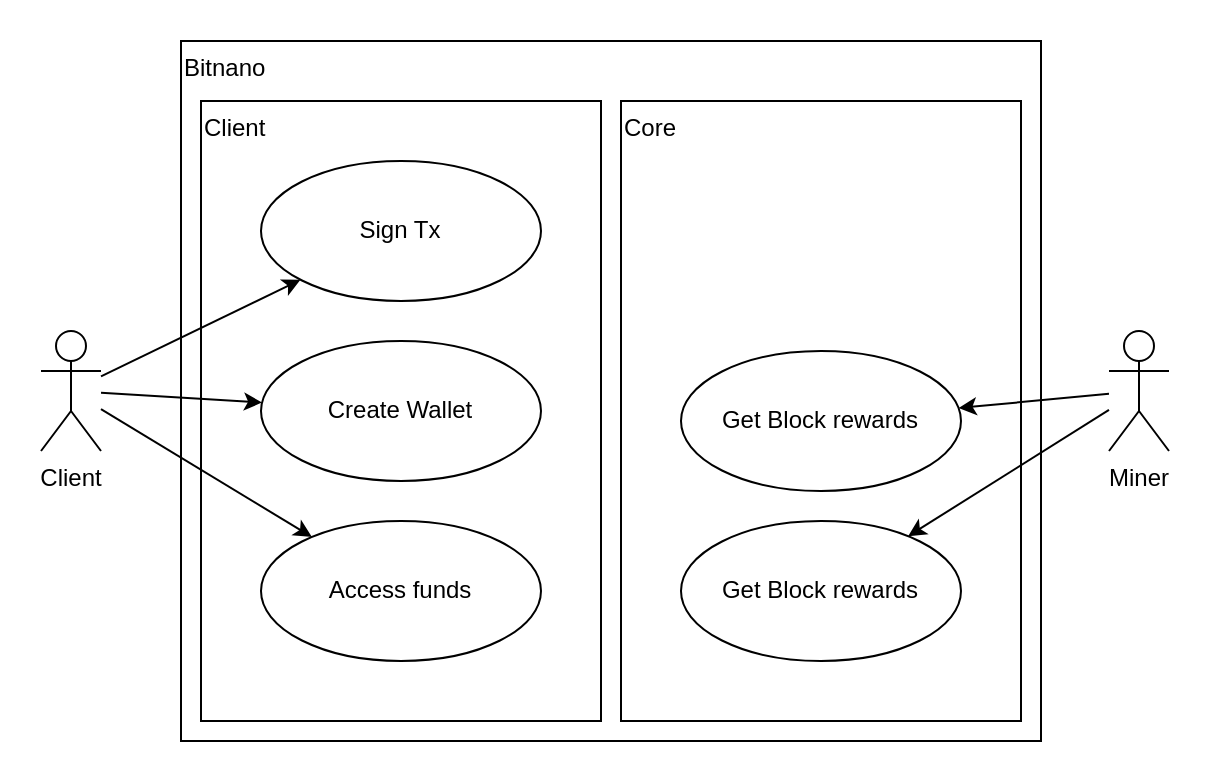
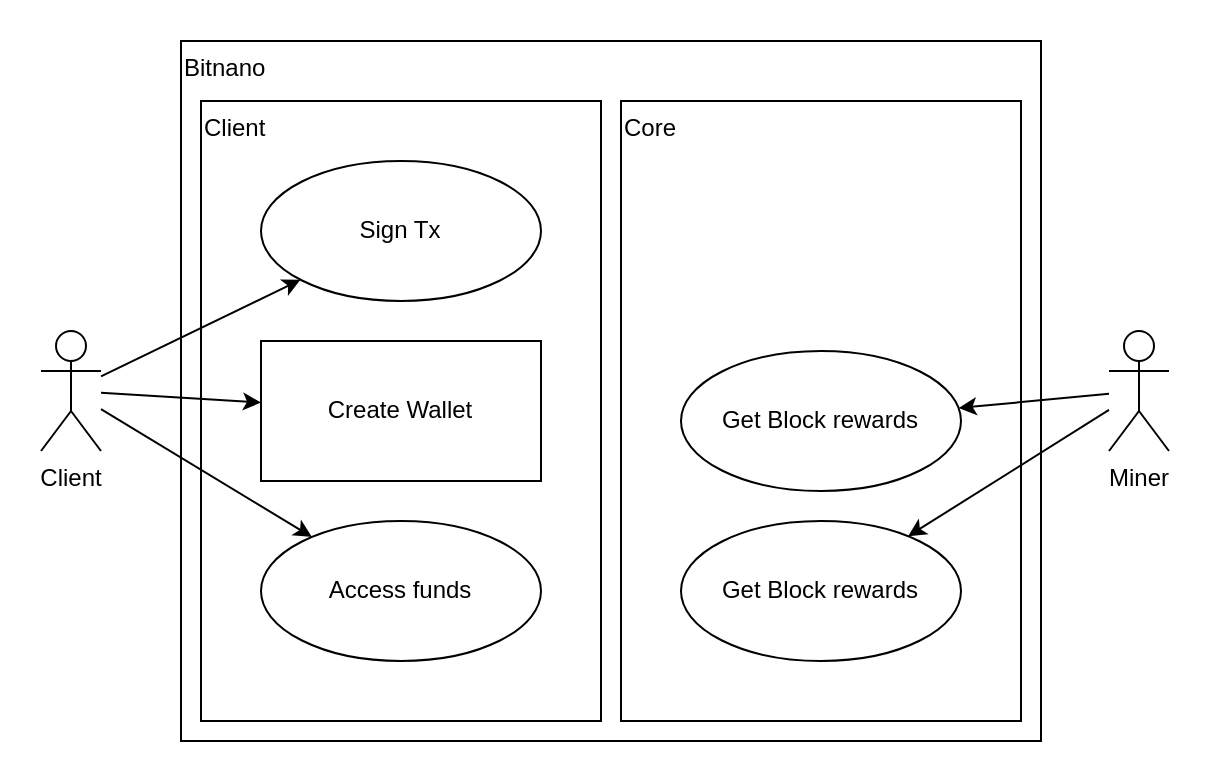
  <mxCell id="0" />
  <mxCell id="1" parent="0" />
  <mxCell id="2" value="Client" style="shape=umlActor;verticalLabelPosition=bottom;verticalAlign=top;html=1;" vertex="1" parent="1"><mxGeometry x="20" y="165" width="30" height="60" as="geometry" /></mxCell>
  <mxCell id="3" value="Bitnano" style="html=1;align=left;horizontal=1;verticalAlign=top;" vertex="1" parent="1"><mxGeometry x="90" y="20" width="430" height="350" as="geometry" /></mxCell>
  <mxCell id="4" value="Miner" style="shape=umlActor;verticalLabelPosition=bottom;verticalAlign=top;html=1;" vertex="1" parent="1"><mxGeometry x="554" y="165" width="30" height="60" as="geometry" /></mxCell>
  <mxCell id="5" value="Client" style="html=1;horizontal=1;verticalAlign=top;align=left;" vertex="1" parent="1"><mxGeometry x="100" y="50" width="200" height="310" as="geometry" /></mxCell>
  <mxCell id="6" value="Core" style="html=1;horizontal=1;verticalAlign=top;align=left;" vertex="1" parent="1"><mxGeometry x="310" y="50" width="200" height="310" as="geometry" /></mxCell>
  <mxCell id="7" value="Sign Tx" style="ellipse;whiteSpace=wrap;html=1;" vertex="1" parent="1"><mxGeometry x="130" y="80" width="140" height="70" as="geometry" /></mxCell>
- <mxCell id="8" value="Create Wallet" style="ellipse;whiteSpace=wrap;html=1;" vertex="1" parent="1"><mxGeometry x="130" y="170" width="140" height="70" as="geometry" /></mxCell>
+ <mxCell id="8" value="Create Wallet" style="whiteSpace=wrap;html=1;rounded=0;" vertex="1" parent="1"><mxGeometry x="130" y="170" width="140" height="70" as="geometry" /></mxCell>
  <mxCell id="9" value="Access funds" style="ellipse;whiteSpace=wrap;html=1;" vertex="1" parent="1"><mxGeometry x="130" y="260" width="140" height="70" as="geometry" /></mxCell>
  <mxCell id="10" value="Get Block rewards" style="ellipse;whiteSpace=wrap;html=1;" vertex="1" parent="1"><mxGeometry x="340" y="175" width="140" height="70" as="geometry" /></mxCell>
  <mxCell id="11" value="Get Block rewards" style="ellipse;whiteSpace=wrap;html=1;" vertex="1" parent="1"><mxGeometry x="340" y="260" width="140" height="70" as="geometry" /></mxCell>
  <mxCell id="12" style="edgeStyle=none;html=1;" edge="1" parent="1" source="2" target="7"><mxGeometry relative="1" as="geometry" /></mxCell>
  <mxCell id="13" style="edgeStyle=none;html=1;" edge="1" parent="1" source="4" target="11"><mxGeometry relative="1" as="geometry" /></mxCell>
  <mxCell id="14" style="edgeStyle=none;html=1;" edge="1" parent="1" source="2" target="9"><mxGeometry relative="1" as="geometry" /></mxCell>
  <mxCell id="15" style="edgeStyle=none;html=1;" edge="1" parent="1" source="2" target="8"><mxGeometry relative="1" as="geometry" /></mxCell>
  <mxCell id="16" style="edgeStyle=none;html=1;" edge="1" parent="1" source="4" target="10"><mxGeometry relative="1" as="geometry" /></mxCell>
